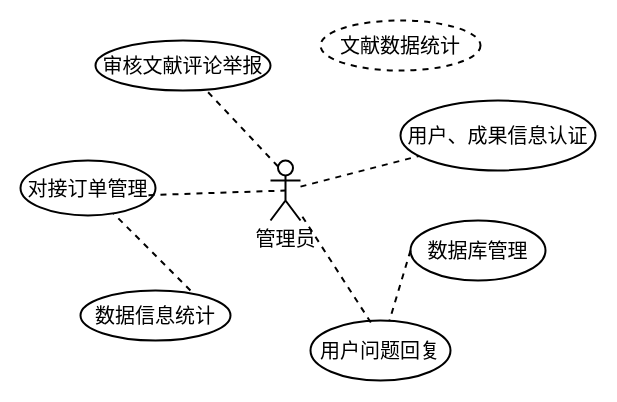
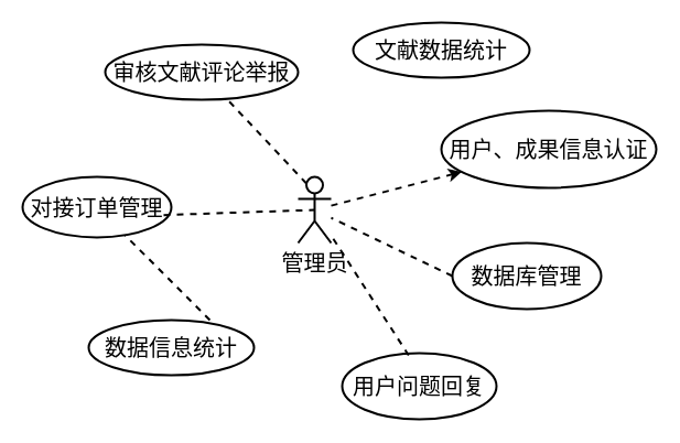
  <mxCell id="0" />
  <mxCell id="1" parent="0" />
  <mxCell id="2" value="管理员" style="shape=umlActor;verticalLabelPosition=bottom;verticalAlign=top;html=1;outlineConnect=0;strokeWidth=2;fontSize=20;" vertex="1" parent="1"><mxGeometry x="270" y="160" width="30" height="60" as="geometry" /></mxCell>
  <mxCell id="3" value="用户、成果信息认证" style="ellipse;whiteSpace=wrap;html=1;strokeWidth=2;fontSize=20;" vertex="1" parent="1"><mxGeometry x="400" y="100" width="195" height="70" as="geometry" /></mxCell>
  <mxCell id="4" value="数据库管理" style="ellipse;whiteSpace=wrap;html=1;strokeWidth=2;fontSize=20;" vertex="1" parent="1"><mxGeometry x="410" y="220" width="135" height="60" as="geometry" /></mxCell>
  <mxCell id="5" value="用户问题回复" style="ellipse;whiteSpace=wrap;html=1;strokeWidth=2;fontSize=20;" vertex="1" parent="1"><mxGeometry x="310" y="320" width="140" height="60" as="geometry" /></mxCell>
  <mxCell id="6" value="数据信息统计" style="ellipse;whiteSpace=wrap;html=1;strokeWidth=2;fontSize=20;" vertex="1" parent="1"><mxGeometry x="80" y="290" width="150" height="50" as="geometry" /></mxCell>
  <mxCell id="7" value="对接订单管理" style="ellipse;whiteSpace=wrap;html=1;strokeWidth=2;fontSize=20;" vertex="1" parent="1"><mxGeometry x="20" y="160" width="135" height="55" as="geometry" /></mxCell>
- <mxCell id="8" value="文献数据统计" style="ellipse;whiteSpace=wrap;html=1;strokeWidth=2;fontSize=20;dashed=1;" vertex="1" parent="1"><mxGeometry x="320" y="20" width="160" height="50" as="geometry" /></mxCell>
+ <mxCell id="8" value="文献数据统计" style="ellipse;whiteSpace=wrap;html=1;strokeWidth=2;fontSize=20;" vertex="1" parent="1"><mxGeometry x="320" y="20" width="160" height="50" as="geometry" /></mxCell>
  <mxCell id="9" value="审核文献评论举报" style="ellipse;whiteSpace=wrap;html=1;strokeWidth=2;fontSize=20;" vertex="1" parent="1"><mxGeometry x="95" y="40" width="175" height="50" as="geometry" /></mxCell>
- <mxCell id="10" value="" style="endArrow=none;dashed=1;html=1;rounded=0;exitX=0;exitY=0.5;exitDx=0;exitDy=0;strokeWidth=2;" edge="1" parent="1" source="4" target="5"><mxGeometry width="50" height="50" relative="1" as="geometry"><mxPoint x="290" y="300" as="sourcePoint" /><mxPoint x="340" y="250" as="targetPoint" /></mxGeometry></mxCell>
- <mxCell id="11" value="" style="endArrow=none;dashed=1;html=1;rounded=0;strokeWidth=2;" edge="1" parent="1" source="2" target="3"><mxGeometry width="50" height="50" relative="1" as="geometry"><mxPoint x="350" y="210" as="sourcePoint" /><mxPoint x="400" y="160" as="targetPoint" /></mxGeometry></mxCell>
+ <mxCell id="10" value="" style="endArrow=none;dashed=1;html=1;rounded=0;exitX=0;exitY=0.5;exitDx=0;exitDy=0;strokeWidth=2;" edge="1" parent="1" source="4" target="2"><mxGeometry width="50" height="50" relative="1" as="geometry"><mxPoint x="290" y="300" as="sourcePoint" /><mxPoint x="340" y="250" as="targetPoint" /></mxGeometry></mxCell>
+ <mxCell id="11" value="" style="endArrow=classic;dashed=1;html=1;rounded=0;strokeWidth=2;" edge="1" parent="1" source="2" target="3"><mxGeometry width="50" height="50" relative="1" as="geometry"><mxPoint x="350" y="210" as="sourcePoint" /><mxPoint x="400" y="160" as="targetPoint" /></mxGeometry></mxCell>
  <mxCell id="12" value="" style="endArrow=none;dashed=1;html=1;rounded=0;exitX=0.431;exitY=0.033;exitDx=0;exitDy=0;exitPerimeter=0;strokeWidth=2;" edge="1" parent="1" source="5" target="2"><mxGeometry width="50" height="50" relative="1" as="geometry"><mxPoint x="190" y="260" as="sourcePoint" /><mxPoint x="240" y="210" as="targetPoint" /></mxGeometry></mxCell>
  <mxCell id="13" value="" style="endArrow=none;dashed=1;html=1;rounded=0;exitX=0.25;exitY=0.1;exitDx=0;exitDy=0;exitPerimeter=0;strokeWidth=2;" edge="1" parent="1" source="2" target="9"><mxGeometry width="50" height="50" relative="1" as="geometry"><mxPoint x="180" y="160" as="sourcePoint" /><mxPoint x="230" y="110" as="targetPoint" /></mxGeometry></mxCell>
  <mxCell id="14" value="" style="endArrow=none;dashed=1;html=1;rounded=0;entryX=0.5;entryY=0.5;entryDx=0;entryDy=0;entryPerimeter=0;exitX=0.948;exitY=0.63;exitDx=0;exitDy=0;exitPerimeter=0;strokeWidth=2;" edge="1" parent="1" source="7" target="2"><mxGeometry width="50" height="50" relative="1" as="geometry"><mxPoint x="220" y="250" as="sourcePoint" /><mxPoint x="270" y="200" as="targetPoint" /></mxGeometry></mxCell>
  <mxCell id="15" value="" style="endArrow=none;dashed=1;html=1;rounded=0;exitX=0.733;exitY=0;exitDx=0;exitDy=0;exitPerimeter=0;strokeWidth=2;" edge="1" parent="1" source="6" target="7"><mxGeometry width="50" height="50" relative="1" as="geometry"><mxPoint x="190" y="280" as="sourcePoint" /><mxPoint x="240" y="230" as="targetPoint" /></mxGeometry></mxCell>
